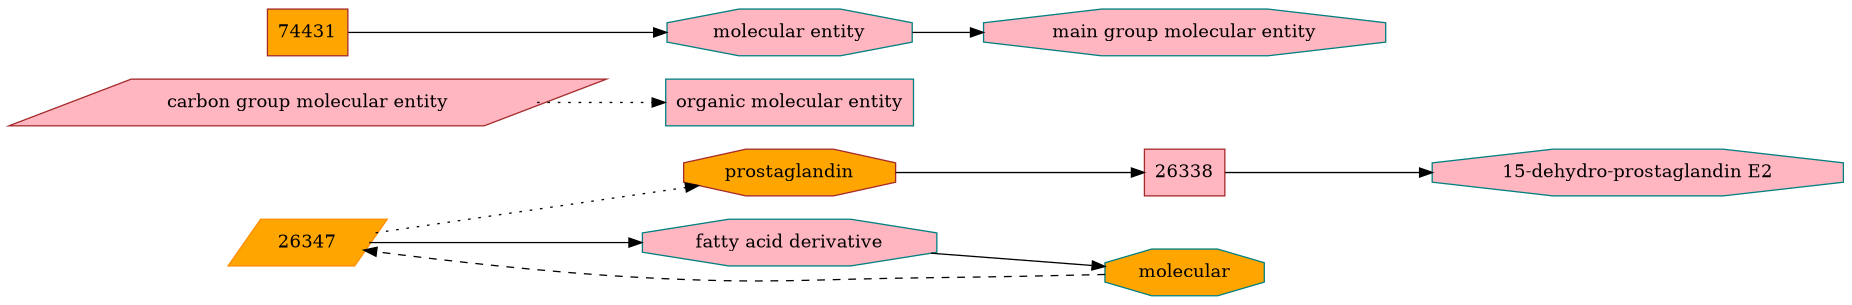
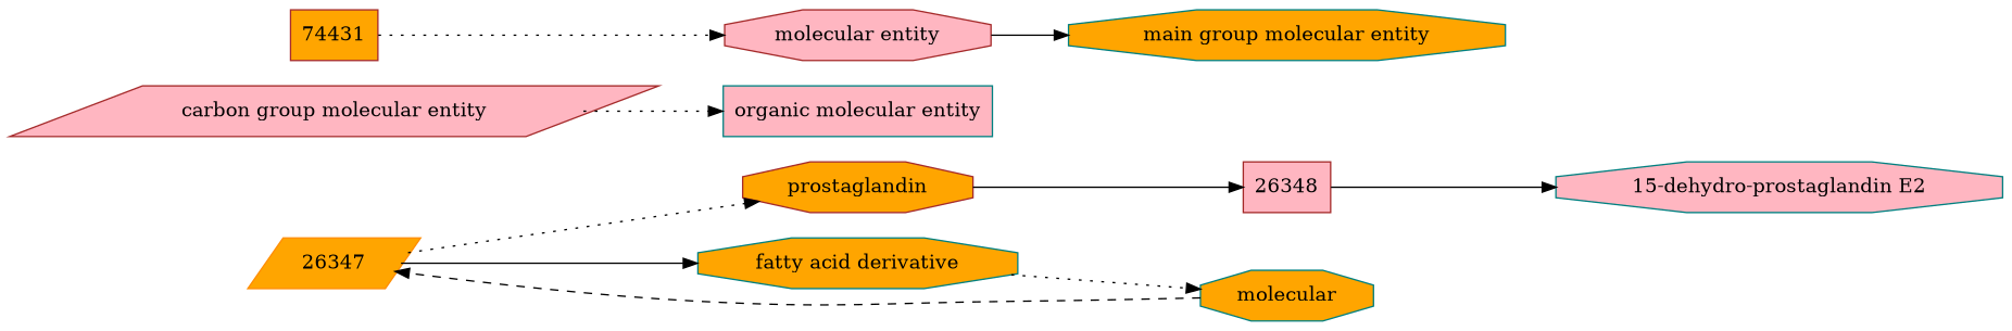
  digraph {
    rankdir=LR
    node [color=teal fillcolor=lightpink shape=octagon style=filled]
    edge [style=solid]
    n1 [label="15-dehydro-prostaglandin E2"]
-   n2 [color=brown label=26338 shape=box]
+   n2 [color=brown label=26348 shape=box]
    n3 [color=brown fillcolor=orange label=prostaglandin]
    n4 [color=darkorange fillcolor=orange label=26347 shape=parallelogram]
-   n5 [label="fatty acid derivative"]
+   n5 [fillcolor=orange label="fatty acid derivative"]
    n6 [fillcolor=orange label=molecular]
    n7 [label="organic molecular entity" shape=box]
    n8 [color=brown label="carbon group molecular entity" shape=parallelogram]
-   n9 [label="main group molecular entity"]
-   n10 [label="molecular entity"]
+   n9 [fillcolor=orange label="main group molecular entity"]
+   n10 [color=brown label="molecular entity"]
    n11 [color=brown fillcolor=orange label=74431 shape=box]
    n2 -> n1
    n3 -> n2
    n4 -> n3 [style=dotted]
    n4 -> n5
-   n5 -> n6
+   n5 -> n6 [style=dotted]
    n6 -> n4 [style=dashed]
    n8 -> n7 [style=dotted]
    n10 -> n9
-   n11 -> n10
+   n11 -> n10 [style=dotted]
  }
